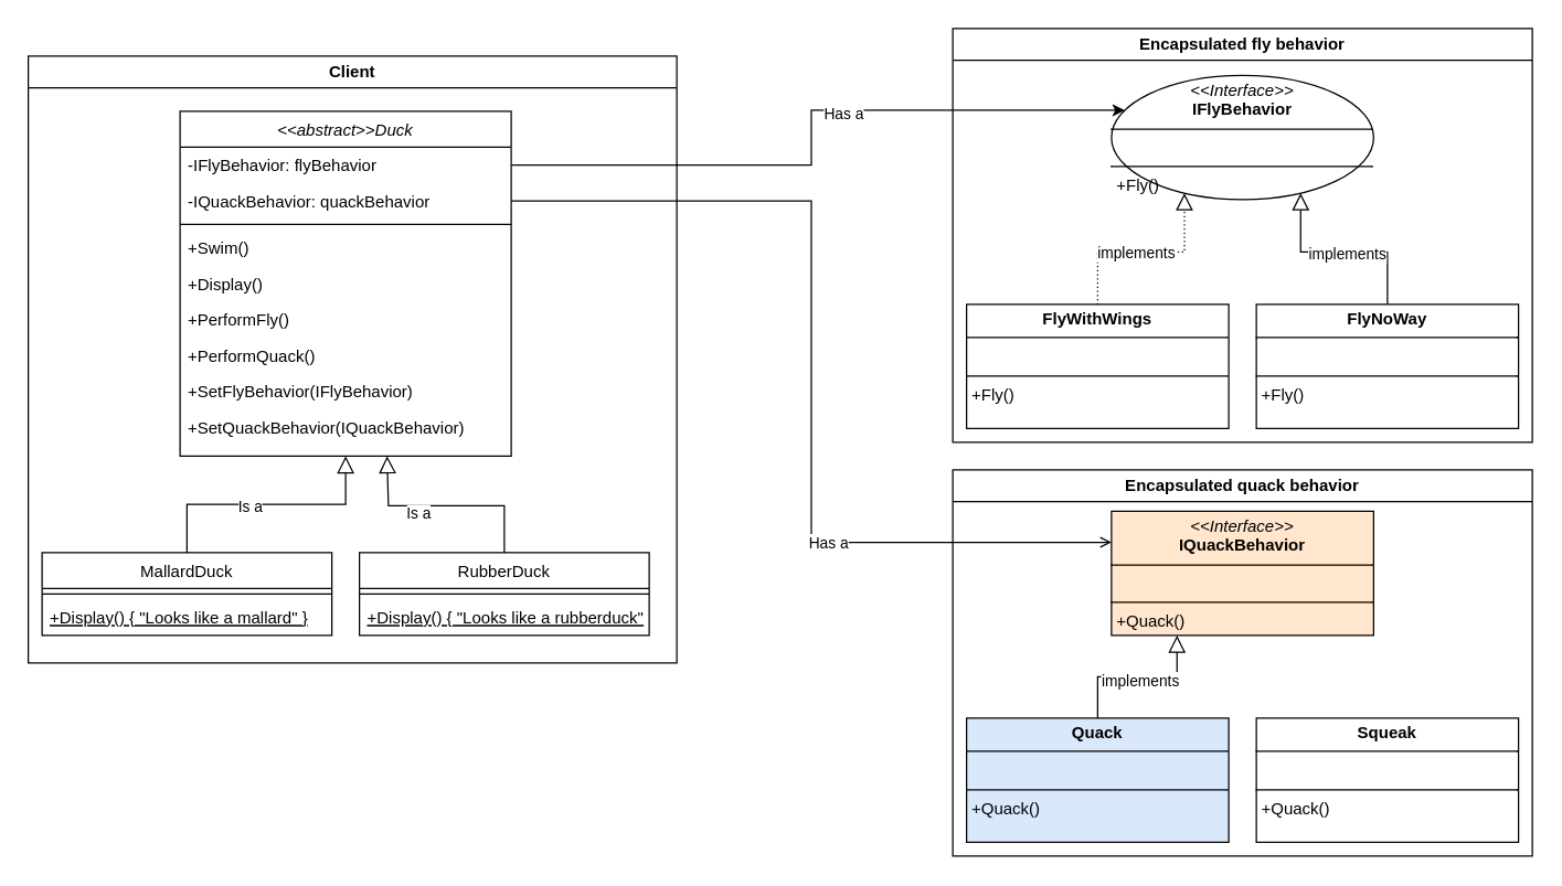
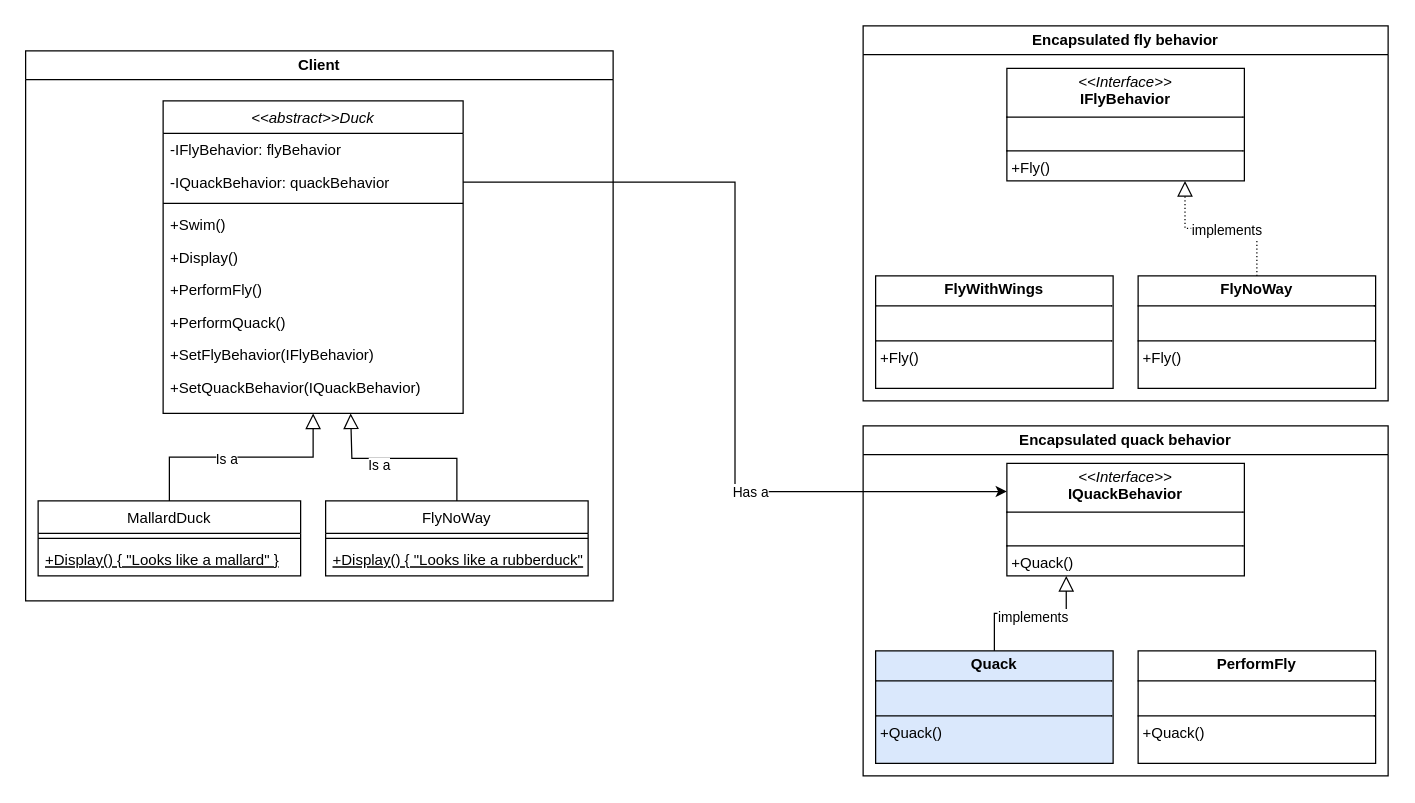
  <mxCell id="0" />
  <mxCell id="1" parent="0" />
- <mxCell id="2" style="edgeStyle=orthogonalEdgeStyle;rounded=0;orthogonalLoop=1;jettySize=auto;html=1;exitX=1;exitY=0.5;exitDx=0;exitDy=0;entryX=0;entryY=0.25;entryDx=0;entryDy=0;" edge="1" parent="1" source="8" target="28"><mxGeometry relative="1" as="geometry" /></mxCell>
- <mxCell id="3" value="Has a" style="edgeLabel;html=1;align=center;verticalAlign=middle;resizable=0;points=[];" vertex="1" connectable="0" parent="2"><mxGeometry x="0.157" y="-1" relative="1" as="geometry"><mxPoint y="1" as="offset" /></mxGeometry></mxCell>
- <mxCell id="4" style="edgeStyle=orthogonalEdgeStyle;rounded=0;orthogonalLoop=1;jettySize=auto;html=1;exitX=1;exitY=0.5;exitDx=0;exitDy=0;entryX=0;entryY=0.25;entryDx=0;entryDy=0;endArrow=open;" edge="1" parent="1" source="9" target="36"><mxGeometry relative="1" as="geometry" /></mxCell>
+ <mxCell id="4" style="edgeStyle=orthogonalEdgeStyle;rounded=0;orthogonalLoop=1;jettySize=auto;html=1;exitX=1;exitY=0.5;exitDx=0;exitDy=0;entryX=0;entryY=0.25;entryDx=0;entryDy=0;" edge="1" parent="1" source="9" target="36"><mxGeometry relative="1" as="geometry" /></mxCell>
  <mxCell id="5" value="Has a" style="edgeLabel;html=1;align=center;verticalAlign=middle;resizable=0;points=[];" vertex="1" connectable="0" parent="4"><mxGeometry x="0.399" y="1" relative="1" as="geometry"><mxPoint y="1" as="offset" /></mxGeometry></mxCell>
  <mxCell id="6" value="Client" style="swimlane;whiteSpace=wrap;html=1;fillStyle=auto;" vertex="1" parent="1"><mxGeometry x="20" y="40" width="470" height="440" as="geometry"><mxRectangle x="-290" y="90" width="70" height="30" as="alternateBounds" /></mxGeometry></mxCell>
  <mxCell id="7" value="&lt;&lt;abstract&gt;&gt;Duck" style="swimlane;fontStyle=2;align=center;verticalAlign=top;childLayout=stackLayout;horizontal=1;startSize=26;horizontalStack=0;resizeParent=1;resizeLast=0;collapsible=1;marginBottom=0;rounded=0;shadow=0;strokeWidth=1;" parent="6" vertex="1"><mxGeometry x="110" y="40" width="240" height="250" as="geometry"><mxRectangle x="230" y="140" width="160" height="26" as="alternateBounds" /></mxGeometry></mxCell>
  <mxCell id="8" value="-IFlyBehavior: flyBehavior" style="text;align=left;verticalAlign=top;spacingLeft=4;spacingRight=4;overflow=hidden;rotatable=0;points=[[0,0.5],[1,0.5]];portConstraint=eastwest;" parent="7" vertex="1"><mxGeometry y="26" width="240" height="26" as="geometry" /></mxCell>
  <mxCell id="9" value="-IQuackBehavior: quackBehavior" style="text;align=left;verticalAlign=top;spacingLeft=4;spacingRight=4;overflow=hidden;rotatable=0;points=[[0,0.5],[1,0.5]];portConstraint=eastwest;rounded=0;shadow=0;html=0;" parent="7" vertex="1"><mxGeometry y="52" width="240" height="26" as="geometry" /></mxCell>
  <mxCell id="10" value="" style="line;html=1;strokeWidth=1;align=left;verticalAlign=middle;spacingTop=-1;spacingLeft=3;spacingRight=3;rotatable=0;labelPosition=right;points=[];portConstraint=eastwest;" parent="7" vertex="1"><mxGeometry y="78" width="240" height="8" as="geometry" /></mxCell>
  <mxCell id="11" value="+Swim()" style="text;align=left;verticalAlign=top;spacingLeft=4;spacingRight=4;overflow=hidden;rotatable=0;points=[[0,0.5],[1,0.5]];portConstraint=eastwest;" parent="7" vertex="1"><mxGeometry y="86" width="240" height="26" as="geometry" /></mxCell>
  <mxCell id="12" value="+Display()" style="text;align=left;verticalAlign=top;spacingLeft=4;spacingRight=4;overflow=hidden;rotatable=0;points=[[0,0.5],[1,0.5]];portConstraint=eastwest;" vertex="1" parent="7"><mxGeometry y="112" width="240" height="26" as="geometry" /></mxCell>
  <mxCell id="13" value="+PerformFly()" style="text;align=left;verticalAlign=top;spacingLeft=4;spacingRight=4;overflow=hidden;rotatable=0;points=[[0,0.5],[1,0.5]];portConstraint=eastwest;" vertex="1" parent="7"><mxGeometry y="138" width="240" height="26" as="geometry" /></mxCell>
  <mxCell id="14" value="+PerformQuack()" style="text;align=left;verticalAlign=top;spacingLeft=4;spacingRight=4;overflow=hidden;rotatable=0;points=[[0,0.5],[1,0.5]];portConstraint=eastwest;" vertex="1" parent="7"><mxGeometry y="164" width="240" height="26" as="geometry" /></mxCell>
  <mxCell id="15" value="+SetFlyBehavior(IFlyBehavior)" style="text;align=left;verticalAlign=top;spacingLeft=4;spacingRight=4;overflow=hidden;rotatable=0;points=[[0,0.5],[1,0.5]];portConstraint=eastwest;" vertex="1" parent="7"><mxGeometry y="190" width="240" height="26" as="geometry" /></mxCell>
  <mxCell id="16" value="+SetQuackBehavior(IQuackBehavior)" style="text;align=left;verticalAlign=top;spacingLeft=4;spacingRight=4;overflow=hidden;rotatable=0;points=[[0,0.5],[1,0.5]];portConstraint=eastwest;" vertex="1" parent="7"><mxGeometry y="216" width="240" height="26" as="geometry" /></mxCell>
  <mxCell id="17" value="MallardDuck" style="swimlane;fontStyle=0;align=center;verticalAlign=top;childLayout=stackLayout;horizontal=1;startSize=26;horizontalStack=0;resizeParent=1;resizeLast=0;collapsible=1;marginBottom=0;rounded=0;shadow=0;strokeWidth=1;" parent="6" vertex="1"><mxGeometry x="10" y="360" width="210" height="60" as="geometry"><mxRectangle x="130" y="380" width="160" height="26" as="alternateBounds" /></mxGeometry></mxCell>
  <mxCell id="18" value="" style="line;html=1;strokeWidth=1;align=left;verticalAlign=middle;spacingTop=-1;spacingLeft=3;spacingRight=3;rotatable=0;labelPosition=right;points=[];portConstraint=eastwest;" parent="17" vertex="1"><mxGeometry y="26" width="210" height="8" as="geometry" /></mxCell>
  <mxCell id="19" value="+Display() { &quot;Looks like a mallard&quot; }" style="text;align=left;verticalAlign=top;spacingLeft=4;spacingRight=4;overflow=hidden;rotatable=0;points=[[0,0.5],[1,0.5]];portConstraint=eastwest;fontStyle=4" parent="17" vertex="1"><mxGeometry y="34" width="210" height="26" as="geometry" /></mxCell>
  <mxCell id="20" value="" style="endArrow=block;endSize=10;endFill=0;shadow=0;strokeWidth=1;rounded=0;curved=0;edgeStyle=elbowEdgeStyle;elbow=vertical;" parent="6" source="17" target="7" edge="1"><mxGeometry width="160" relative="1" as="geometry"><mxPoint x="240" y="123" as="sourcePoint" /><mxPoint x="240" y="123" as="targetPoint" /></mxGeometry></mxCell>
  <mxCell id="21" value="Is a" style="edgeLabel;html=1;align=center;verticalAlign=middle;resizable=0;points=[];" vertex="1" connectable="0" parent="20"><mxGeometry x="-0.135" y="-1" relative="1" as="geometry"><mxPoint as="offset" /></mxGeometry></mxCell>
  <mxCell id="22" style="edgeStyle=orthogonalEdgeStyle;rounded=0;orthogonalLoop=1;jettySize=auto;html=1;curved=0;endArrow=block;endFill=0;endSize=10;" edge="1" parent="6" source="24"><mxGeometry relative="1" as="geometry"><mxPoint x="260" y="290" as="targetPoint" /><Array as="points"><mxPoint x="345" y="326" /><mxPoint x="261" y="326" /></Array></mxGeometry></mxCell>
  <mxCell id="23" value="Is a" style="edgeLabel;html=1;align=center;verticalAlign=middle;resizable=0;points=[];" vertex="1" connectable="0" parent="22"><mxGeometry x="0.26" y="5" relative="1" as="geometry"><mxPoint as="offset" /></mxGeometry></mxCell>
- <mxCell id="24" value="RubberDuck" style="swimlane;fontStyle=0;align=center;verticalAlign=top;childLayout=stackLayout;horizontal=1;startSize=26;horizontalStack=0;resizeParent=1;resizeLast=0;collapsible=1;marginBottom=0;rounded=0;shadow=0;strokeWidth=1;" vertex="1" parent="6"><mxGeometry x="240" y="360" width="210" height="60" as="geometry"><mxRectangle x="130" y="380" width="160" height="26" as="alternateBounds" /></mxGeometry></mxCell>
+ <mxCell id="24" value="FlyNoWay" style="swimlane;fontStyle=0;align=center;verticalAlign=top;childLayout=stackLayout;horizontal=1;startSize=26;horizontalStack=0;resizeParent=1;resizeLast=0;collapsible=1;marginBottom=0;rounded=0;shadow=0;strokeWidth=1;" vertex="1" parent="6"><mxGeometry x="240" y="360" width="210" height="60" as="geometry"><mxRectangle x="130" y="380" width="160" height="26" as="alternateBounds" /></mxGeometry></mxCell>
  <mxCell id="25" value="" style="line;html=1;strokeWidth=1;align=left;verticalAlign=middle;spacingTop=-1;spacingLeft=3;spacingRight=3;rotatable=0;labelPosition=right;points=[];portConstraint=eastwest;" vertex="1" parent="24"><mxGeometry y="26" width="210" height="8" as="geometry" /></mxCell>
  <mxCell id="26" value="+Display() { &quot;Looks like a rubberduck&quot; }" style="text;align=left;verticalAlign=top;spacingLeft=4;spacingRight=4;overflow=hidden;rotatable=0;points=[[0,0.5],[1,0.5]];portConstraint=eastwest;fontStyle=4" vertex="1" parent="24"><mxGeometry y="34" width="210" height="26" as="geometry" /></mxCell>
  <mxCell id="27" value="Encapsulated fly behavior" style="swimlane;whiteSpace=wrap;html=1;" vertex="1" parent="1"><mxGeometry x="690" y="20" width="420" height="300" as="geometry" /></mxCell>
- <mxCell id="28" value="&lt;p style=&quot;margin:0px;margin-top:4px;text-align:center;&quot;&gt;&lt;i&gt;&amp;lt;&amp;lt;Interface&amp;gt;&amp;gt;&lt;/i&gt;&lt;br&gt;&lt;b&gt;IFlyBehavior&lt;/b&gt;&lt;/p&gt;&lt;hr size=&quot;1&quot; style=&quot;border-style:solid;&quot;&gt;&lt;p style=&quot;margin:0px;margin-left:4px;&quot;&gt;&lt;br&gt;&lt;/p&gt;&lt;hr size=&quot;1&quot; style=&quot;border-style:solid;&quot;&gt;&lt;p style=&quot;margin:0px;margin-left:4px;&quot;&gt;+Fly()&lt;/p&gt;" style="ellipse;verticalAlign=top;align=left;overflow=fill;html=1;whiteSpace=wrap;" vertex="1" parent="27"><mxGeometry x="115" y="34" width="190" height="90" as="geometry" /></mxCell>
- <mxCell id="29" style="edgeStyle=orthogonalEdgeStyle;rounded=0;orthogonalLoop=1;jettySize=auto;html=1;entryX=0.25;entryY=1;entryDx=0;entryDy=0;dashed=1;dashPattern=1 2;endArrow=block;endFill=0;endSize=10;" edge="1" parent="27" source="31" target="28"><mxGeometry relative="1" as="geometry" /></mxCell>
- <mxCell id="30" value="implements" style="edgeLabel;html=1;align=center;verticalAlign=middle;resizable=0;points=[];" vertex="1" connectable="0" parent="29"><mxGeometry x="-0.09" relative="1" as="geometry"><mxPoint as="offset" /></mxGeometry></mxCell>
+ <mxCell id="28" value="&lt;p style=&quot;margin:0px;margin-top:4px;text-align:center;&quot;&gt;&lt;i&gt;&amp;lt;&amp;lt;Interface&amp;gt;&amp;gt;&lt;/i&gt;&lt;br&gt;&lt;b&gt;IFlyBehavior&lt;/b&gt;&lt;/p&gt;&lt;hr size=&quot;1&quot; style=&quot;border-style:solid;&quot;&gt;&lt;p style=&quot;margin:0px;margin-left:4px;&quot;&gt;&lt;br&gt;&lt;/p&gt;&lt;hr size=&quot;1&quot; style=&quot;border-style:solid;&quot;&gt;&lt;p style=&quot;margin:0px;margin-left:4px;&quot;&gt;+Fly()&lt;/p&gt;" style="verticalAlign=top;align=left;overflow=fill;html=1;whiteSpace=wrap;" vertex="1" parent="27"><mxGeometry x="115" y="34" width="190" height="90" as="geometry" /></mxCell>
  <mxCell id="31" value="&lt;p style=&quot;margin:0px;margin-top:4px;text-align:center;&quot;&gt;&lt;b&gt;FlyWithWings&lt;/b&gt;&lt;/p&gt;&lt;hr size=&quot;1&quot; style=&quot;border-style:solid;&quot;&gt;&lt;p style=&quot;margin:0px;margin-left:4px;&quot;&gt;&lt;br&gt;&lt;/p&gt;&lt;hr size=&quot;1&quot; style=&quot;border-style:solid;&quot;&gt;&lt;p style=&quot;margin:0px;margin-left:4px;&quot;&gt;+Fly()&lt;/p&gt;" style="verticalAlign=top;align=left;overflow=fill;html=1;whiteSpace=wrap;" vertex="1" parent="27"><mxGeometry x="10" y="200" width="190" height="90" as="geometry" /></mxCell>
- <mxCell id="32" style="edgeStyle=orthogonalEdgeStyle;rounded=0;orthogonalLoop=1;jettySize=auto;html=1;entryX=0.75;entryY=1;entryDx=0;entryDy=0;dashed=0;dashPattern=1 2;endArrow=block;endFill=0;endSize=10;" edge="1" parent="27" source="34" target="28"><mxGeometry relative="1" as="geometry" /></mxCell>
+ <mxCell id="32" style="edgeStyle=orthogonalEdgeStyle;rounded=0;orthogonalLoop=1;jettySize=auto;html=1;entryX=0.75;entryY=1;entryDx=0;entryDy=0;dashed=1;dashPattern=1 2;endArrow=block;endFill=0;endSize=10;" edge="1" parent="27" source="34" target="28"><mxGeometry relative="1" as="geometry" /></mxCell>
  <mxCell id="33" value="implements" style="edgeLabel;html=1;align=center;verticalAlign=middle;resizable=0;points=[];" vertex="1" connectable="0" parent="32"><mxGeometry x="-0.059" y="1" relative="1" as="geometry"><mxPoint as="offset" /></mxGeometry></mxCell>
  <mxCell id="34" value="&lt;p style=&quot;margin:0px;margin-top:4px;text-align:center;&quot;&gt;&lt;b&gt;FlyNoWay&lt;/b&gt;&lt;/p&gt;&lt;hr size=&quot;1&quot; style=&quot;border-style:solid;&quot;&gt;&lt;p style=&quot;margin:0px;margin-left:4px;&quot;&gt;&lt;br&gt;&lt;/p&gt;&lt;hr size=&quot;1&quot; style=&quot;border-style:solid;&quot;&gt;&lt;p style=&quot;margin:0px;margin-left:4px;&quot;&gt;+Fly()&lt;/p&gt;" style="verticalAlign=top;align=left;overflow=fill;html=1;whiteSpace=wrap;" vertex="1" parent="27"><mxGeometry x="220" y="200" width="190" height="90" as="geometry" /></mxCell>
  <mxCell id="35" value="Encapsulated quack behavior" style="swimlane;whiteSpace=wrap;html=1;" vertex="1" parent="1"><mxGeometry x="690" y="340" width="420" height="280" as="geometry" /></mxCell>
- <mxCell id="36" value="&lt;p style=&quot;margin:0px;margin-top:4px;text-align:center;&quot;&gt;&lt;i&gt;&amp;lt;&amp;lt;Interface&amp;gt;&amp;gt;&lt;/i&gt;&lt;br&gt;&lt;b&gt;IQuackBehavior&lt;/b&gt;&lt;/p&gt;&lt;hr size=&quot;1&quot; style=&quot;border-style:solid;&quot;&gt;&lt;p style=&quot;margin:0px;margin-left:4px;&quot;&gt;&lt;br&gt;&lt;/p&gt;&lt;hr size=&quot;1&quot; style=&quot;border-style:solid;&quot;&gt;&lt;p style=&quot;margin:0px;margin-left:4px;&quot;&gt;+Quack()&lt;/p&gt;" style="verticalAlign=top;align=left;overflow=fill;html=1;whiteSpace=wrap;fillColor=#ffe6cc;" vertex="1" parent="35"><mxGeometry x="115" y="30" width="190" height="90" as="geometry" /></mxCell>
+ <mxCell id="36" value="&lt;p style=&quot;margin:0px;margin-top:4px;text-align:center;&quot;&gt;&lt;i&gt;&amp;lt;&amp;lt;Interface&amp;gt;&amp;gt;&lt;/i&gt;&lt;br&gt;&lt;b&gt;IQuackBehavior&lt;/b&gt;&lt;/p&gt;&lt;hr size=&quot;1&quot; style=&quot;border-style:solid;&quot;&gt;&lt;p style=&quot;margin:0px;margin-left:4px;&quot;&gt;&lt;br&gt;&lt;/p&gt;&lt;hr size=&quot;1&quot; style=&quot;border-style:solid;&quot;&gt;&lt;p style=&quot;margin:0px;margin-left:4px;&quot;&gt;+Quack()&lt;/p&gt;" style="verticalAlign=top;align=left;overflow=fill;html=1;whiteSpace=wrap;" vertex="1" parent="35"><mxGeometry x="115" y="30" width="190" height="90" as="geometry" /></mxCell>
  <mxCell id="37" style="edgeStyle=orthogonalEdgeStyle;rounded=0;orthogonalLoop=1;jettySize=auto;html=1;entryX=0.25;entryY=1;entryDx=0;entryDy=0;endArrow=block;endFill=0;endSize=10;dashed=0;dashPattern=1 2;" edge="1" parent="35" source="39" target="36"><mxGeometry relative="1" as="geometry" /></mxCell>
  <mxCell id="38" value="implements" style="edgeLabel;html=1;align=center;verticalAlign=middle;resizable=0;points=[];" vertex="1" connectable="0" parent="37"><mxGeometry x="0.021" y="-2" relative="1" as="geometry"><mxPoint as="offset" /></mxGeometry></mxCell>
  <mxCell id="39" value="&lt;p style=&quot;margin:0px;margin-top:4px;text-align:center;&quot;&gt;&lt;b&gt;Quack&lt;/b&gt;&lt;/p&gt;&lt;hr size=&quot;1&quot; style=&quot;border-style:solid;&quot;&gt;&lt;p style=&quot;margin:0px;margin-left:4px;&quot;&gt;&lt;br&gt;&lt;/p&gt;&lt;hr size=&quot;1&quot; style=&quot;border-style:solid;&quot;&gt;&lt;p style=&quot;margin:0px;margin-left:4px;&quot;&gt;+Quack()&lt;/p&gt;" style="verticalAlign=top;align=left;overflow=fill;html=1;whiteSpace=wrap;fillColor=#dae8fc;" vertex="1" parent="35"><mxGeometry x="10" y="180" width="190" height="90" as="geometry" /></mxCell>
- <mxCell id="40" value="&lt;p style=&quot;margin:0px;margin-top:4px;text-align:center;&quot;&gt;&lt;b&gt;Squeak&lt;/b&gt;&lt;/p&gt;&lt;hr size=&quot;1&quot; style=&quot;border-style:solid;&quot;&gt;&lt;p style=&quot;margin:0px;margin-left:4px;&quot;&gt;&lt;br&gt;&lt;/p&gt;&lt;hr size=&quot;1&quot; style=&quot;border-style:solid;&quot;&gt;&lt;p style=&quot;margin:0px;margin-left:4px;&quot;&gt;+Quack()&lt;/p&gt;" style="verticalAlign=top;align=left;overflow=fill;html=1;whiteSpace=wrap;" vertex="1" parent="35"><mxGeometry x="220" y="180" width="190" height="90" as="geometry" /></mxCell>
+ <mxCell id="40" value="&lt;p style=&quot;margin:0px;margin-top:4px;text-align:center;&quot;&gt;&lt;b&gt;PerformFly&lt;/b&gt;&lt;/p&gt;&lt;hr size=&quot;1&quot; style=&quot;border-style:solid;&quot;&gt;&lt;p style=&quot;margin:0px;margin-left:4px;&quot;&gt;&lt;br&gt;&lt;/p&gt;&lt;hr size=&quot;1&quot; style=&quot;border-style:solid;&quot;&gt;&lt;p style=&quot;margin:0px;margin-left:4px;&quot;&gt;+Quack()&lt;/p&gt;" style="verticalAlign=top;align=left;overflow=fill;html=1;whiteSpace=wrap;" vertex="1" parent="35"><mxGeometry x="220" y="180" width="190" height="90" as="geometry" /></mxCell>
